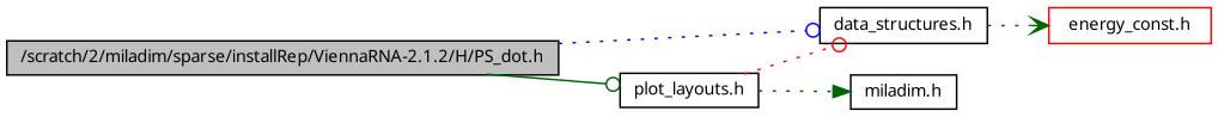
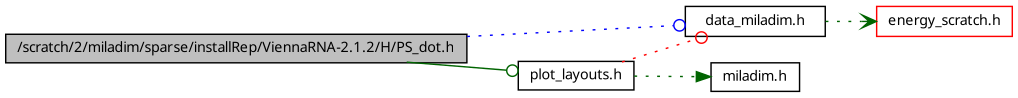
  digraph {
    rankdir=LR
    node [color=black fontname="FreeSans.ttf" fontsize=10 shape=record]
    edge [arrowhead=odot color=darkgreen fontname="FreeSans.ttf" fontsize=10 labelfontname="FreeSans.ttf" labelfontsize=10 style=dotted]
    n1 [fillcolor=grey75 fontcolor=black height=0.2 label="/scratch/2/miladim/sparse/installRep/ViennaRNA-2.1.2/H/PS_dot.h" style=filled width=0.4]
-   n2 [height=0.2 label="data_structures.h" width=0.4]
+   n2 [height=0.2 label="data_miladim.h" width=0.4]
    n3 [height=0.2 label="plot_layouts.h" width=0.4]
-   n4 [color=red height=0.2 label="energy_const.h" width=0.4]
+   n4 [color=red height=0.2 label="energy_scratch.h" width=0.4]
    n5 [height=0.2 label="miladim.h" width=0.4]
    n1 -> n2 [color=blue]
    n1 -> n3 [style=solid]
    n2 -> n4 [arrowhead=vee]
    n3 -> n2 [color=red]
    n3 -> n5 [arrowhead=normal]
  }
